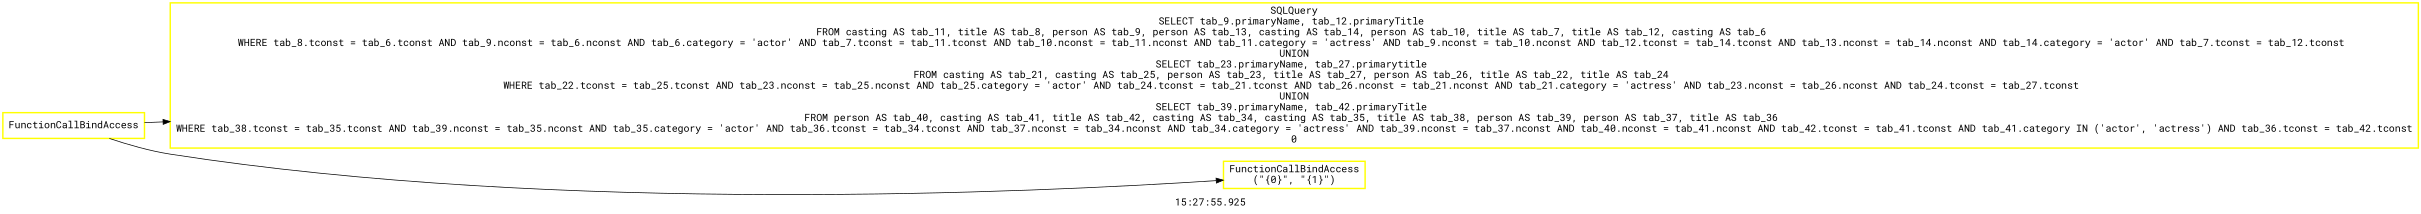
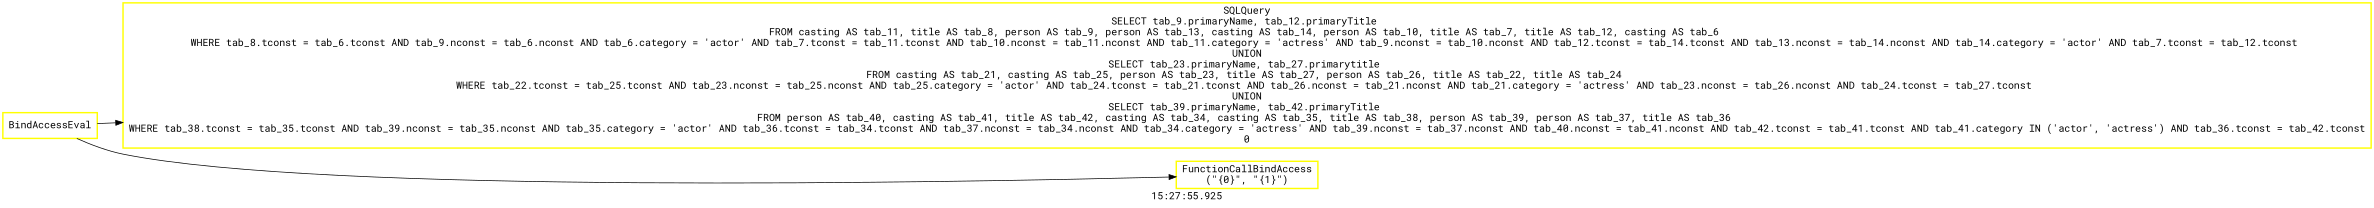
  digraph {
    label="15:27:55.925"
    rankdir=LR
    fontname="Roboto Mono"
    node [color=yellow fontcolor=black shape=rectangle style=bold fontname="Roboto Mono"]
    edge [color=black fontname="Roboto Mono"]
-   n1 [label=FunctionCallBindAccess]
+   n1 [label=BindAccessEval]
    n2 [label="SQLQuery\nSELECT tab_9.primaryName, tab_12.primaryTitle \nFROM casting AS tab_11, title AS tab_8, person AS tab_9, person AS tab_13, casting AS tab_14, person AS tab_10, title AS tab_7, title AS tab_12, casting AS tab_6 \nWHERE tab_8.tconst = tab_6.tconst AND tab_9.nconst = tab_6.nconst AND tab_6.category = 'actor' AND tab_7.tconst = tab_11.tconst AND tab_10.nconst = tab_11.nconst AND tab_11.category = 'actress' AND tab_9.nconst = tab_10.nconst AND tab_12.tconst = tab_14.tconst AND tab_13.nconst = tab_14.nconst AND tab_14.category = 'actor' AND tab_7.tconst = tab_12.tconst \nUNION\nSELECT tab_23.primaryName, tab_27.primarytitle \nFROM casting AS tab_21, casting AS tab_25, person AS tab_23, title AS tab_27, person AS tab_26, title AS tab_22, title AS tab_24 \nWHERE tab_22.tconst = tab_25.tconst AND tab_23.nconst = tab_25.nconst AND tab_25.category = 'actor' AND tab_24.tconst = tab_21.tconst AND tab_26.nconst = tab_21.nconst AND tab_21.category = 'actress' AND tab_23.nconst = tab_26.nconst AND tab_24.tconst = tab_27.tconst \nUNION\nSELECT tab_39.primaryName, tab_42.primaryTitle \nFROM person AS tab_40, casting AS tab_41, title AS tab_42, casting AS tab_34, casting AS tab_35, title AS tab_38, person AS tab_39, person AS tab_37, title AS tab_36 \nWHERE tab_38.tconst = tab_35.tconst AND tab_39.nconst = tab_35.nconst AND tab_35.category = 'actor' AND tab_36.tconst = tab_34.tconst AND tab_37.nconst = tab_34.nconst AND tab_34.category = 'actress' AND tab_39.nconst = tab_37.nconst AND tab_40.nconst = tab_41.nconst AND tab_42.tconst = tab_41.tconst AND tab_41.category IN ('actor', 'actress') AND tab_36.tconst = tab_42.tconst\n0"]
    n3 [label="FunctionCallBindAccess\n(\"{0}\", \"{1}\")"]
    n1 -> n2
    n1 -> n3
  }
